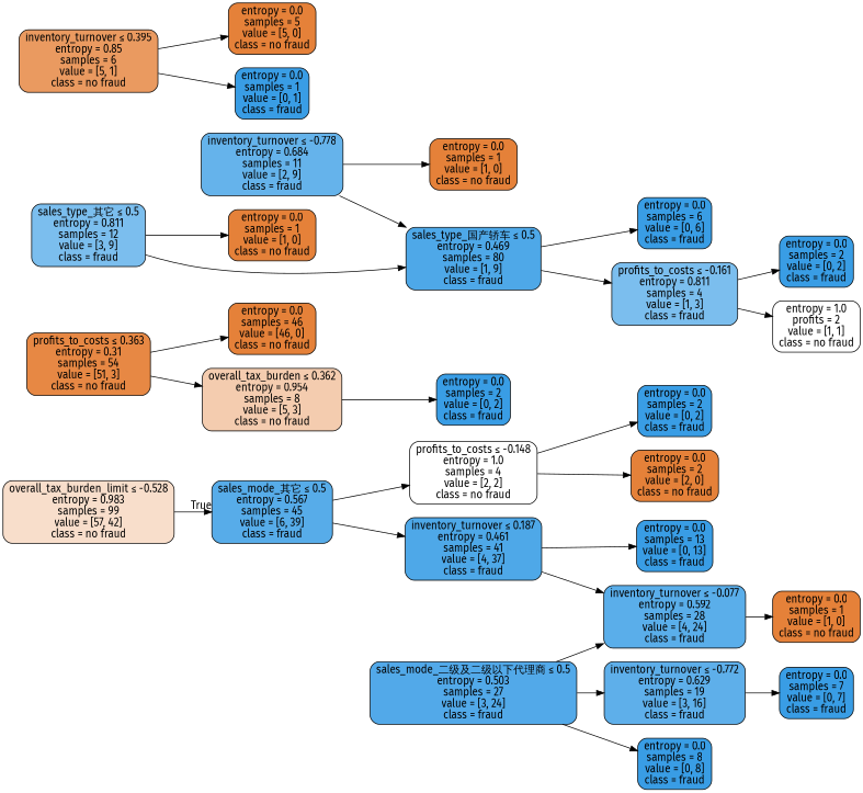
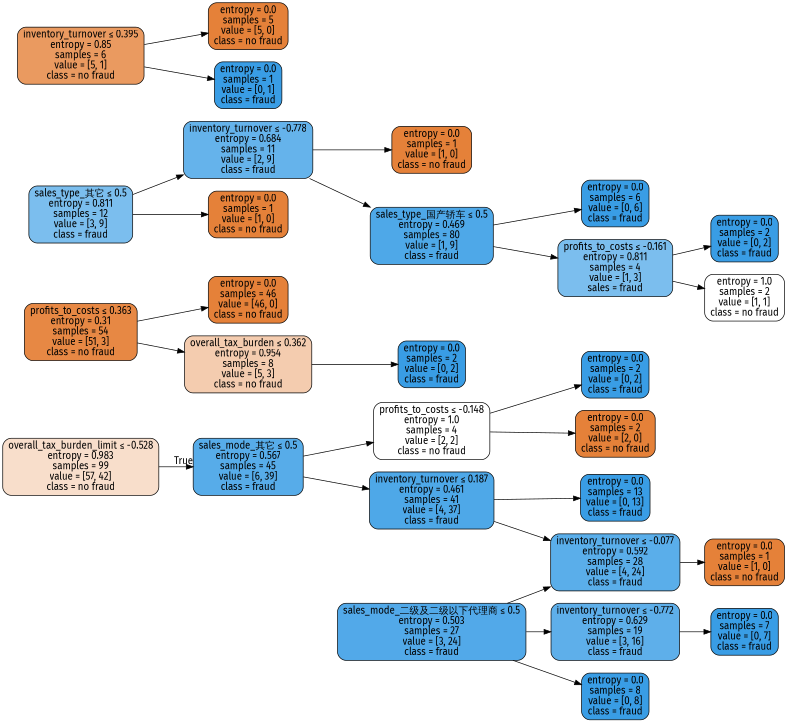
  digraph {
    fontname="Fira Sans"
    rankdir=LR
    node [color=black fillcolor="#399de5ff" fontname="Fira Sans" shape=box style="filled, rounded"]
    edge [fontname="Fira Sans"]
    n1 [fillcolor="#e5813943" label=<overall_tax_burden_limit &le; -0.528<br/>entropy = 0.983<br/>samples = 99<br/>value = [57, 42]<br/>class = no fraud>]
    n2 [fillcolor="#399de5d8" label=<sales_mode_其它 &le; 0.5<br/>entropy = 0.567<br/>samples = 45<br/>value = [6, 39]<br/>class = fraud>]
    n3 [fillcolor="#399de5e3" label=<inventory_turnover &le; 0.187<br/>entropy = 0.461<br/>samples = 41<br/>value = [4, 37]<br/>class = fraud>]
    n4 [fillcolor="#e5813900" label=<profits_to_costs &le; -0.148<br/>entropy = 1.0<br/>samples = 4<br/>value = [2, 2]<br/>class = no fraud>]
    n5 [fillcolor="#e58139f0" label=<profits_to_costs &le; 0.363<br/>entropy = 0.31<br/>samples = 54<br/>value = [51, 3]<br/>class = no fraud>]
    n6 [fillcolor="#e58139ff" label=<entropy = 0.0<br/>samples = 46<br/>value = [46, 0]<br/>class = no fraud>]
    n7 [fillcolor="#e5813966" label=<overall_tax_burden &le; 0.362<br/>entropy = 0.954<br/>samples = 8<br/>value = [5, 3]<br/>class = no fraud>]
    n8 [fillcolor="#399de5d4" label=<inventory_turnover &le; -0.077<br/>entropy = 0.592<br/>samples = 28<br/>value = [4, 24]<br/>class = fraud>]
    n9 [label=<entropy = 0.0<br/>samples = 13<br/>value = [0, 13]<br/>class = fraud>]
    n10 [label=<entropy = 0.0<br/>samples = 2<br/>value = [0, 2]<br/>class = fraud>]
    n11 [fillcolor="#e58139ff" label=<entropy = 0.0<br/>samples = 2<br/>value = [2, 0]<br/>class = no fraud>]
    n12 [fillcolor="#e58139ff" label=<entropy = 0.0<br/>samples = 1<br/>value = [1, 0]<br/>class = no fraud>]
    n13 [fillcolor="#399de5df" label=<sales_mode_二级及二级以下代理商 &le; 0.5<br/>entropy = 0.503<br/>samples = 27<br/>value = [3, 24]<br/>class = fraud>]
    n14 [fillcolor="#399de5cf" label=<inventory_turnover &le; -0.772<br/>entropy = 0.629<br/>samples = 19<br/>value = [3, 16]<br/>class = fraud>]
    n15 [label=<entropy = 0.0<br/>samples = 8<br/>value = [0, 8]<br/>class = fraud>]
    n16 [label=<entropy = 0.0<br/>samples = 7<br/>value = [0, 7]<br/>class = fraud>]
    n17 [fillcolor="#399de5aa" label=<sales_type_其它 &le; 0.5<br/>entropy = 0.811<br/>samples = 12<br/>value = [3, 9]<br/>class = fraud>]
    n18 [fillcolor="#399de5c6" label=<inventory_turnover &le; -0.778<br/>entropy = 0.684<br/>samples = 11<br/>value = [2, 9]<br/>class = fraud>]
    n19 [fillcolor="#e58139ff" label=<entropy = 0.0<br/>samples = 1<br/>value = [1, 0]<br/>class = no fraud>]
    n20 [fillcolor="#399de5e3" label=<sales_type_国产轿车 &le; 0.5<br/>entropy = 0.469<br/>samples = 80<br/>value = [1, 9]<br/>class = fraud>]
    n21 [fillcolor="#e58139ff" label=<entropy = 0.0<br/>samples = 1<br/>value = [1, 0]<br/>class = no fraud>]
    n22 [label=<entropy = 0.0<br/>samples = 6<br/>value = [0, 6]<br/>class = fraud>]
-   n23 [fillcolor="#399de5aa" label=<profits_to_costs &le; -0.161<br/>entropy = 0.811<br/>samples = 4<br/>value = [1, 3]<br/>class = fraud>]
+   n23 [fillcolor="#399de5aa" label=<profits_to_costs &le; -0.161<br/>entropy = 0.811<br/>samples = 4<br/>value = [1, 3]<br/>sales = fraud>]
    n24 [label=<entropy = 0.0<br/>samples = 2<br/>value = [0, 2]<br/>class = fraud>]
-   n25 [fillcolor="#e5813900" label=<entropy = 1.0<br/>profits = 2<br/>value = [1, 1]<br/>class = no fraud>]
+   n25 [fillcolor="#e5813900" label=<entropy = 1.0<br/>samples = 2<br/>value = [1, 1]<br/>class = no fraud>]
    n26 [label=<entropy = 0.0<br/>samples = 2<br/>value = [0, 2]<br/>class = fraud>]
    n27 [fillcolor="#e58139cc" label=<inventory_turnover &le; 0.395<br/>entropy = 0.85<br/>samples = 6<br/>value = [5, 1]<br/>class = no fraud>]
    n28 [fillcolor="#e58139ff" label=<entropy = 0.0<br/>samples = 5<br/>value = [5, 0]<br/>class = no fraud>]
    n29 [label=<entropy = 0.0<br/>samples = 1<br/>value = [0, 1]<br/>class = fraud>]
    n1 -> n2 [headlabel=True labelangle=45 labeldistance=2.5]
    n2 -> n3
    n2 -> n4
    n3 -> n8
    n3 -> n9
    n4 -> n10
    n4 -> n11
    n5 -> n6
    n5 -> n7
    n7 -> n26
    n8 -> n12
    n13 -> n8
    n13 -> n14
    n13 -> n15
    n14 -> n16
-   n17 -> n20
+   n17 -> n18
    n17 -> n19
    n18 -> n20
    n18 -> n21
    n20 -> n22
    n20 -> n23
    n23 -> n24
    n23 -> n25
    n27 -> n28
    n27 -> n29
  }
